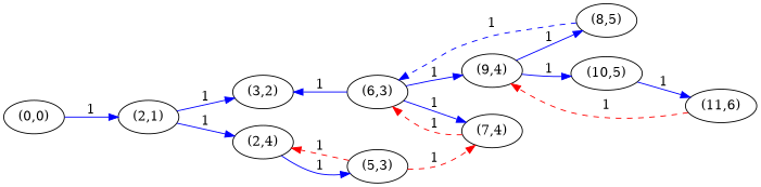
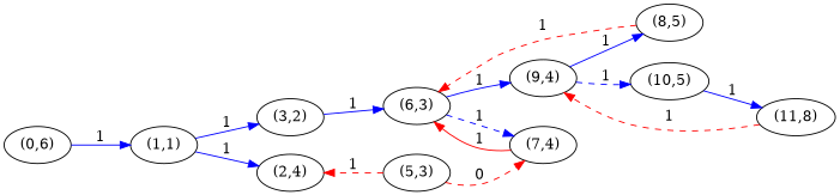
  digraph {
    rankdir=LR
    ranksep=equally
    edge [color=blue]
-   "(0,0)"
-   "(1,1)" [label="(2,1)"]
+   "(0,0)" [label="(0,6)"]
+   "(1,1)"
    "(3,2)"
    n4 [label="(2,4)"]
    "(6,3)"
    "(5,3)"
    "(9,4)"
    "(7,4)"
    "(8,5)"
    "(10,5)"
-   "(11,6)"
+   "(11,6)" [label="(11,8)"]
    subgraph sub_1 {
      rank=same
      "(0,0)"
    }
    subgraph sub_2 {
      rank=same
      "(1,1)"
    }
    subgraph sub_3 {
      rank=same
      "(3,2)"
      n4
    }
    subgraph sub_4 {
      rank=same
      "(6,3)"
      "(5,3)"
    }
    subgraph sub_5 {
      rank=same
      "(9,4)"
      "(7,4)"
    }
    subgraph sub_6 {
      rank=same
      "(8,5)"
      "(10,5)"
    }
    subgraph sub_7 {
      rank=same
      "(11,6)"
    }
    subgraph sub_8 {
      rank=same
    }
    "(0,0)" -> "(1,1)" [label=1]
    "(1,1)" -> "(3,2)" [label=1]
    "(1,1)" -> n4 [label=1]
-   "(6,3)" -> "(3,2)" [label=1]
-   n4 -> "(5,3)" [label=1]
+   "(3,2)" -> "(6,3)" [label=1]
    "(6,3)" -> "(9,4)" [label=1]
-   "(6,3)" -> "(7,4)" [label=1]
+   "(6,3)" -> "(7,4)" [label=1 style=dashed]
    "(5,3)" -> n4 [color=red label=1 style=dashed]
-   "(5,3)" -> "(7,4)" [color=red label=1 style=dashed]
+   "(5,3)" -> "(7,4)" [color=red label=0 style=dashed]
    "(9,4)" -> "(8,5)" [label=1]
-   "(9,4)" -> "(10,5)" [label=1]
-   "(7,4)" -> "(6,3)" [color=red label=1 style=dashed]
-   "(8,5)" -> "(6,3)" [label=1 style=dashed]
+   "(9,4)" -> "(10,5)" [label=1 style=dashed]
+   "(7,4)" -> "(6,3)" [color=red label=1 style=solid]
+   "(8,5)" -> "(6,3)" [color=red label=1 style=dashed]
    "(10,5)" -> "(11,6)" [label=1]
    "(11,6)" -> "(9,4)" [color=red label=1 style=dashed]
  }
